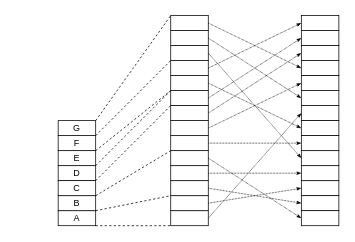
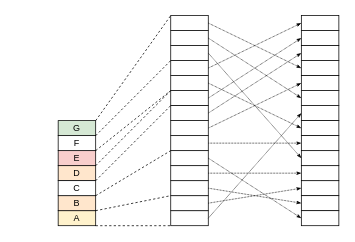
  <mxCell id="0" />
  <mxCell id="1" parent="0" />
- <mxCell id="2" value="A" style="rounded=0;whiteSpace=wrap;html=1;fontColor=#000000;strokeWidth=1;strokeColor=#000000;fillColor=#FFFFFF;fontStyle=0" parent="1" vertex="1"><mxGeometry x="77" y="280" width="50" height="20" as="geometry" /></mxCell>
- <mxCell id="3" value="B" style="rounded=0;whiteSpace=wrap;html=1;fontColor=#000000;strokeWidth=1;strokeColor=#000000;fillColor=#FFFFFF;fontStyle=0" parent="1" vertex="1"><mxGeometry x="77" y="260" width="50" height="20" as="geometry" /></mxCell>
- <mxCell id="4" value="D" style="rounded=0;whiteSpace=wrap;html=1;fontColor=#000000;strokeWidth=1;strokeColor=#000000;fillColor=#FFFFFF;fontStyle=0" parent="1" vertex="1"><mxGeometry x="77" y="220" width="50" height="20" as="geometry" /></mxCell>
- <mxCell id="5" value="E" style="rounded=0;whiteSpace=wrap;html=1;fontColor=#000000;strokeWidth=1;strokeColor=#000000;fillColor=#FFFFFF;fontStyle=0" parent="1" vertex="1"><mxGeometry x="77" y="200" width="50" height="20" as="geometry" /></mxCell>
+ <mxCell id="2" value="A" style="rounded=0;whiteSpace=wrap;html=1;fontColor=#000000;strokeWidth=1;strokeColor=#000000;fillColor=#fff2cc;fontStyle=0;" parent="1" vertex="1"><mxGeometry x="77" y="280" width="50" height="20" as="geometry" /></mxCell>
+ <mxCell id="3" value="B" style="rounded=0;whiteSpace=wrap;html=1;fontColor=#000000;strokeWidth=1;strokeColor=#000000;fillColor=#ffe6cc;fontStyle=0;" parent="1" vertex="1"><mxGeometry x="77" y="260" width="50" height="20" as="geometry" /></mxCell>
+ <mxCell id="4" value="D" style="rounded=0;whiteSpace=wrap;html=1;fontColor=#000000;strokeWidth=1;strokeColor=#000000;fillColor=#ffe6cc;fontStyle=0;" parent="1" vertex="1"><mxGeometry x="77" y="220" width="50" height="20" as="geometry" /></mxCell>
+ <mxCell id="5" value="E" style="rounded=0;whiteSpace=wrap;html=1;fontColor=#000000;strokeWidth=1;strokeColor=#000000;fillColor=#f8cecc;fontStyle=0;" parent="1" vertex="1"><mxGeometry x="77" y="200" width="50" height="20" as="geometry" /></mxCell>
  <mxCell id="6" value="" style="rounded=0;whiteSpace=wrap;html=1;" parent="1" vertex="1"><mxGeometry x="227" y="280" width="50" height="20" as="geometry" /></mxCell>
  <mxCell id="7" value="" style="rounded=0;whiteSpace=wrap;html=1;" parent="1" vertex="1"><mxGeometry x="227" y="260" width="50" height="20" as="geometry" /></mxCell>
  <mxCell id="8" value="" style="rounded=0;whiteSpace=wrap;html=1;" parent="1" vertex="1"><mxGeometry x="227" y="240" width="50" height="20" as="geometry" /></mxCell>
  <mxCell id="9" value="" style="rounded=0;whiteSpace=wrap;html=1;" parent="1" vertex="1"><mxGeometry x="227" y="220" width="50" height="20" as="geometry" /></mxCell>
  <mxCell id="10" value="" style="rounded=0;whiteSpace=wrap;html=1;" parent="1" vertex="1"><mxGeometry x="227" y="200" width="50" height="20" as="geometry" /></mxCell>
  <mxCell id="11" value="" style="rounded=0;whiteSpace=wrap;html=1;" parent="1" vertex="1"><mxGeometry x="227" y="120" width="50" height="20" as="geometry" /></mxCell>
  <mxCell id="12" value="" style="rounded=0;whiteSpace=wrap;html=1;" parent="1" vertex="1"><mxGeometry x="227" y="100" width="50" height="20" as="geometry" /></mxCell>
  <mxCell id="13" value="" style="rounded=0;whiteSpace=wrap;html=1;" parent="1" vertex="1"><mxGeometry x="227" y="80" width="50" height="20" as="geometry" /></mxCell>
  <mxCell id="14" value="" style="rounded=0;whiteSpace=wrap;html=1;" parent="1" vertex="1"><mxGeometry x="227" y="60" width="50" height="20" as="geometry" /></mxCell>
  <mxCell id="15" value="" style="rounded=0;whiteSpace=wrap;html=1;" parent="1" vertex="1"><mxGeometry x="227" y="40" width="50" height="20" as="geometry" /></mxCell>
  <mxCell id="16" value="" style="rounded=0;whiteSpace=wrap;html=1;" parent="1" vertex="1"><mxGeometry x="227" y="20" width="50" height="20" as="geometry" /></mxCell>
  <mxCell id="17" value="F" style="rounded=0;whiteSpace=wrap;html=1;fontColor=#000000;strokeWidth=1;strokeColor=#000000;fillColor=#FFFFFF;fontStyle=0" parent="1" vertex="1"><mxGeometry x="77" y="180" width="50" height="20" as="geometry" /></mxCell>
- <mxCell id="18" value="G" style="rounded=0;whiteSpace=wrap;html=1;fontColor=#000000;strokeWidth=1;strokeColor=#000000;fillColor=#FFFFFF;fontStyle=0" parent="1" vertex="1"><mxGeometry x="77" y="160" width="50" height="20" as="geometry" /></mxCell>
+ <mxCell id="18" value="G" style="rounded=0;whiteSpace=wrap;html=1;fontColor=#000000;strokeWidth=1;strokeColor=#000000;fillColor=#d5e8d4;fontStyle=0;" parent="1" vertex="1"><mxGeometry x="77" y="160" width="50" height="20" as="geometry" /></mxCell>
  <mxCell id="19" value="" style="rounded=0;whiteSpace=wrap;html=1;" parent="1" vertex="1"><mxGeometry x="401" y="140" width="50" height="20" as="geometry" /></mxCell>
  <mxCell id="20" value="" style="rounded=0;whiteSpace=wrap;html=1;" parent="1" vertex="1"><mxGeometry x="401" y="240" width="50" height="20" as="geometry" /></mxCell>
  <mxCell id="21" value="" style="rounded=0;whiteSpace=wrap;html=1;" parent="1" vertex="1"><mxGeometry x="401" y="260" width="50" height="20" as="geometry" /></mxCell>
  <mxCell id="22" value="" style="rounded=0;whiteSpace=wrap;html=1;" parent="1" vertex="1"><mxGeometry x="401" y="220" width="50" height="20" as="geometry" /></mxCell>
  <mxCell id="23" value="" style="rounded=0;whiteSpace=wrap;html=1;" parent="1" vertex="1"><mxGeometry x="401" y="280" width="50" height="20" as="geometry" /></mxCell>
  <mxCell id="24" value="" style="rounded=0;whiteSpace=wrap;html=1;" parent="1" vertex="1"><mxGeometry x="401" y="40" width="50" height="20" as="geometry" /></mxCell>
  <mxCell id="25" value="" style="rounded=0;whiteSpace=wrap;html=1;" parent="1" vertex="1"><mxGeometry x="401" y="160" width="50" height="20" as="geometry" /></mxCell>
  <mxCell id="26" value="" style="rounded=0;whiteSpace=wrap;html=1;" parent="1" vertex="1"><mxGeometry x="401" y="20" width="50" height="20" as="geometry" /></mxCell>
  <mxCell id="27" value="" style="rounded=0;whiteSpace=wrap;html=1;" parent="1" vertex="1"><mxGeometry x="401" y="200" width="50" height="20" as="geometry" /></mxCell>
  <mxCell id="28" value="" style="rounded=0;whiteSpace=wrap;html=1;" parent="1" vertex="1"><mxGeometry x="401" y="120" width="50" height="20" as="geometry" /></mxCell>
  <mxCell id="29" value="" style="rounded=0;whiteSpace=wrap;html=1;" parent="1" vertex="1"><mxGeometry x="401" y="80" width="50" height="20" as="geometry" /></mxCell>
  <mxCell id="30" value="" style="endArrow=none;dashed=1;html=1;rounded=0;exitX=1;exitY=1;exitDx=0;exitDy=0;entryX=0;entryY=1;entryDx=0;entryDy=0;" parent="1" edge="1"><mxGeometry width="50" height="50" relative="1" as="geometry"><mxPoint x="127" y="300" as="sourcePoint" /><mxPoint x="227" y="300" as="targetPoint" /></mxGeometry></mxCell>
  <mxCell id="31" value="" style="endArrow=none;dashed=1;html=1;rounded=0;exitX=1;exitY=1;exitDx=0;exitDy=0;entryX=0;entryY=0;entryDx=0;entryDy=0;" parent="1" target="7" edge="1"><mxGeometry width="50" height="50" relative="1" as="geometry"><mxPoint x="127" y="280" as="sourcePoint" /><mxPoint x="227" y="280" as="targetPoint" /></mxGeometry></mxCell>
  <mxCell id="32" value="" style="endArrow=none;dashed=1;html=1;rounded=0;exitX=1;exitY=1;exitDx=0;exitDy=0;entryX=0;entryY=0;entryDx=0;entryDy=0;strokeWidth=1;strokeColor=#000000;" parent="1" target="10" edge="1"><mxGeometry width="50" height="50" relative="1" as="geometry"><mxPoint x="127" y="260" as="sourcePoint" /><mxPoint x="227" y="260" as="targetPoint" /></mxGeometry></mxCell>
  <mxCell id="33" value="" style="endArrow=none;dashed=1;html=1;rounded=0;exitX=1;exitY=1;exitDx=0;exitDy=0;entryX=0;entryY=0;entryDx=0;entryDy=0;strokeWidth=1;strokeColor=#000000;" parent="1" target="57" edge="1"><mxGeometry width="50" height="50" relative="1" as="geometry"><mxPoint x="127" y="240" as="sourcePoint" /><mxPoint x="227" y="240" as="targetPoint" /></mxGeometry></mxCell>
  <mxCell id="34" value="" style="endArrow=none;dashed=1;html=1;rounded=0;exitX=1;exitY=1;exitDx=0;exitDy=0;entryX=0;entryY=0;entryDx=0;entryDy=0;" parent="1" target="11" edge="1"><mxGeometry width="50" height="50" relative="1" as="geometry"><mxPoint x="127" y="220" as="sourcePoint" /><mxPoint x="227" y="220" as="targetPoint" /></mxGeometry></mxCell>
  <mxCell id="35" value="" style="endArrow=none;dashed=1;html=1;rounded=0;exitX=1;exitY=1;exitDx=0;exitDy=0;entryX=0;entryY=1;entryDx=0;entryDy=0;" parent="1" target="12" edge="1"><mxGeometry width="50" height="50" relative="1" as="geometry"><mxPoint x="127" y="200" as="sourcePoint" /><mxPoint x="227" y="200" as="targetPoint" /></mxGeometry></mxCell>
  <mxCell id="36" value="" style="endArrow=none;dashed=1;html=1;rounded=0;exitX=1;exitY=1;exitDx=0;exitDy=0;entryX=0;entryY=1;entryDx=0;entryDy=0;" parent="1" target="14" edge="1"><mxGeometry width="50" height="50" relative="1" as="geometry"><mxPoint x="127" y="180" as="sourcePoint" /><mxPoint x="227" y="180" as="targetPoint" /></mxGeometry></mxCell>
  <mxCell id="37" value="" style="endArrow=none;dashed=1;html=1;rounded=0;exitX=1;exitY=1;exitDx=0;exitDy=0;entryX=0;entryY=0;entryDx=0;entryDy=0;" parent="1" target="16" edge="1"><mxGeometry width="50" height="50" relative="1" as="geometry"><mxPoint x="127" y="160" as="sourcePoint" /><mxPoint x="227" y="160" as="targetPoint" /></mxGeometry></mxCell>
  <mxCell id="38" value="" style="endArrow=classicThin;html=1;rounded=0;exitX=1;exitY=0.5;exitDx=0;exitDy=0;entryX=0;entryY=0.5;entryDx=0;entryDy=0;endFill=1;endSize=4;dashed=1;dashPattern=1 1;" parent="1" source="6" target="19" edge="1"><mxGeometry width="50" height="50" relative="1" as="geometry"><mxPoint x="307" y="260" as="sourcePoint" /><mxPoint x="357" y="210" as="targetPoint" /></mxGeometry></mxCell>
  <mxCell id="39" value="" style="endArrow=classicThin;html=1;rounded=0;exitX=1;exitY=0.5;exitDx=0;exitDy=0;entryX=0;entryY=0.5;entryDx=0;entryDy=0;endFill=1;endSize=4;dashed=1;dashPattern=1 1;" parent="1" source="7" target="20" edge="1"><mxGeometry width="50" height="50" relative="1" as="geometry"><mxPoint x="307" y="260" as="sourcePoint" /><mxPoint x="357" y="210" as="targetPoint" /></mxGeometry></mxCell>
  <mxCell id="40" value="" style="endArrow=classicThin;html=1;rounded=0;exitX=1;exitY=0.5;exitDx=0;exitDy=0;entryX=0;entryY=0.5;entryDx=0;entryDy=0;endFill=1;endSize=4;dashed=1;dashPattern=1 1;" parent="1" source="8" target="21" edge="1"><mxGeometry width="50" height="50" relative="1" as="geometry"><mxPoint x="337" y="220" as="sourcePoint" /><mxPoint x="387" y="170" as="targetPoint" /></mxGeometry></mxCell>
  <mxCell id="41" value="" style="endArrow=classicThin;html=1;rounded=0;exitX=1;exitY=0.5;exitDx=0;exitDy=0;entryX=0;entryY=0.5;entryDx=0;entryDy=0;endFill=1;endSize=4;dashed=1;dashPattern=1 1;" parent="1" source="9" target="22" edge="1"><mxGeometry width="50" height="50" relative="1" as="geometry"><mxPoint x="317" y="230" as="sourcePoint" /><mxPoint x="367" y="180" as="targetPoint" /></mxGeometry></mxCell>
  <mxCell id="42" value="" style="endArrow=classicThin;html=1;rounded=0;exitX=1;exitY=0.5;exitDx=0;exitDy=0;entryX=0;entryY=0.5;entryDx=0;entryDy=0;endFill=1;endSize=4;dashed=1;dashPattern=1 1;" parent="1" source="10" target="23" edge="1"><mxGeometry width="50" height="50" relative="1" as="geometry"><mxPoint x="317" y="170" as="sourcePoint" /><mxPoint x="367" y="120" as="targetPoint" /></mxGeometry></mxCell>
  <mxCell id="43" value="" style="endArrow=classicThin;html=1;rounded=0;exitX=1;exitY=0.5;exitDx=0;exitDy=0;entryX=0;entryY=0.5;entryDx=0;entryDy=0;endFill=1;endSize=4;dashed=1;dashPattern=1 1;strokeWidth=1;strokeColor=#000000;" parent="1" source="55" target="58" edge="1"><mxGeometry width="50" height="50" relative="1" as="geometry"><mxPoint x="317" y="110" as="sourcePoint" /><mxPoint x="367" y="60" as="targetPoint" /></mxGeometry></mxCell>
  <mxCell id="44" value="" style="endArrow=classicThin;html=1;rounded=0;exitX=1;exitY=0.5;exitDx=0;exitDy=0;entryX=0;entryY=0.5;entryDx=0;entryDy=0;endFill=1;endSize=4;dashed=1;dashPattern=1 1;strokeWidth=1;strokeColor=#000000;" parent="1" source="56" target="59" edge="1"><mxGeometry width="50" height="50" relative="1" as="geometry"><mxPoint x="317" y="60" as="sourcePoint" /><mxPoint x="367" y="10" as="targetPoint" /></mxGeometry></mxCell>
  <mxCell id="45" value="" style="endArrow=classicThin;html=1;rounded=0;exitX=1;exitY=0.5;exitDx=0;exitDy=0;entryX=0;entryY=0.5;entryDx=0;entryDy=0;endFill=1;endSize=4;dashed=1;dashPattern=1 1;strokeWidth=1;strokeColor=#000000;" parent="1" source="57" target="60" edge="1"><mxGeometry width="50" height="50" relative="1" as="geometry"><mxPoint x="317" y="150" as="sourcePoint" /><mxPoint x="367" y="100" as="targetPoint" /></mxGeometry></mxCell>
  <mxCell id="46" value="" style="endArrow=classicThin;html=1;rounded=0;exitX=1;exitY=0.5;exitDx=0;exitDy=0;entryX=0;entryY=0.5;entryDx=0;entryDy=0;endFill=1;endSize=4;dashed=1;dashPattern=1 1;" parent="1" source="11" target="24" edge="1"><mxGeometry width="50" height="50" relative="1" as="geometry"><mxPoint x="327" y="120" as="sourcePoint" /><mxPoint x="377" y="70" as="targetPoint" /></mxGeometry></mxCell>
  <mxCell id="47" value="" style="endArrow=classicThin;html=1;rounded=0;exitX=1;exitY=0.5;exitDx=0;exitDy=0;entryX=0;entryY=0.5;entryDx=0;entryDy=0;endFill=1;endSize=4;dashed=1;dashPattern=1 1;" parent="1" source="12" target="25" edge="1"><mxGeometry width="50" height="50" relative="1" as="geometry"><mxPoint x="327" y="100" as="sourcePoint" /><mxPoint x="377" y="50" as="targetPoint" /></mxGeometry></mxCell>
  <mxCell id="48" value="" style="endArrow=classicThin;html=1;rounded=0;exitX=1;exitY=0.5;exitDx=0;exitDy=0;entryX=0;entryY=0.5;entryDx=0;entryDy=0;endFill=1;endSize=4;dashed=1;dashPattern=1 1;" parent="1" source="13" target="26" edge="1"><mxGeometry width="50" height="50" relative="1" as="geometry"><mxPoint x="327" y="80" as="sourcePoint" /><mxPoint x="377" y="30" as="targetPoint" /></mxGeometry></mxCell>
  <mxCell id="49" value="" style="endArrow=classicThin;html=1;rounded=0;exitX=1;exitY=0.5;exitDx=0;exitDy=0;entryX=0;entryY=0.5;entryDx=0;entryDy=0;endFill=1;endSize=4;dashed=1;dashPattern=1 1;" parent="1" source="14" target="27" edge="1"><mxGeometry width="50" height="50" relative="1" as="geometry"><mxPoint x="327" y="50" as="sourcePoint" /><mxPoint x="377" y="0" as="targetPoint" /></mxGeometry></mxCell>
  <mxCell id="50" value="" style="endArrow=classicThin;html=1;rounded=0;exitX=1;exitY=0.5;exitDx=0;exitDy=0;entryX=0;entryY=0.5;entryDx=0;entryDy=0;endFill=1;endSize=4;dashed=1;dashPattern=1 1;" parent="1" source="15" target="28" edge="1"><mxGeometry width="50" height="50" relative="1" as="geometry"><mxPoint x="317" y="50" as="sourcePoint" /><mxPoint x="367" y="0" as="targetPoint" /></mxGeometry></mxCell>
  <mxCell id="51" value="" style="endArrow=classicThin;html=1;rounded=0;exitX=1;exitY=0.5;exitDx=0;exitDy=0;entryX=0;entryY=0.5;entryDx=0;entryDy=0;endFill=1;endSize=4;dashed=1;dashPattern=1 1;" parent="1" source="16" target="29" edge="1"><mxGeometry width="50" height="50" relative="1" as="geometry"><mxPoint x="307" y="30" as="sourcePoint" /><mxPoint x="357" y="-20" as="targetPoint" /></mxGeometry></mxCell>
  <mxCell id="52" value="" style="shape=flexArrow;endArrow=classic;html=1;rounded=0;strokeColor=#FFFFFF;strokeWidth=2;fontColor=#FFFFFF;" parent="1" edge="1"><mxGeometry width="50" height="50" relative="1" as="geometry"><mxPoint x="42" y="250" as="sourcePoint" /><mxPoint x="72" y="250" as="targetPoint" /></mxGeometry></mxCell>
  <mxCell id="53" value="C" style="text;html=1;strokeColor=#FFFFFF;fillColor=none;align=center;verticalAlign=middle;whiteSpace=wrap;rounded=0;fontColor=#FFFFFF;fontStyle=1;fontSize=24;" parent="1" vertex="1"><mxGeometry x="20" y="236" width="20" height="30" as="geometry" /></mxCell>
  <mxCell id="54" value="C" style="rounded=0;whiteSpace=wrap;html=1;fontStyle=0;fontColor=#000000;strokeColor=#000000;strokeWidth=1;fillColor=#FFFFFF;" parent="1" vertex="1"><mxGeometry x="77" y="240" width="50" height="20" as="geometry" /></mxCell>
  <mxCell id="55" value="" style="rounded=0;whiteSpace=wrap;html=1;strokeColor=#000000;strokeWidth=1;fontStyle=0;fontColor=#000000;fillColor=#FFFFFF;" parent="1" vertex="1"><mxGeometry x="227" y="180" width="50" height="20" as="geometry" /></mxCell>
  <mxCell id="56" value="" style="rounded=0;whiteSpace=wrap;html=1;strokeColor=#000000;strokeWidth=1;fontStyle=0;fontColor=#000000;fillColor=#FFFFFF;" parent="1" vertex="1"><mxGeometry x="227" y="160" width="50" height="20" as="geometry" /></mxCell>
  <mxCell id="57" value="" style="rounded=0;whiteSpace=wrap;html=1;strokeColor=#000000;strokeWidth=1;fontStyle=0;fontColor=#000000;fillColor=#FFFFFF;" parent="1" vertex="1"><mxGeometry x="227" y="140" width="50" height="20" as="geometry" /></mxCell>
  <mxCell id="58" value="" style="rounded=0;whiteSpace=wrap;html=1;strokeColor=#000000;strokeWidth=1;fontStyle=0;fontColor=#000000;fillColor=#FFFFFF;" parent="1" vertex="1"><mxGeometry x="401" y="180" width="50" height="20" as="geometry" /></mxCell>
  <mxCell id="59" value="" style="rounded=0;whiteSpace=wrap;html=1;strokeColor=#000000;strokeWidth=1;fontStyle=0;fontColor=#000000;fillColor=#FFFFFF;" parent="1" vertex="1"><mxGeometry x="401" y="100" width="50" height="20" as="geometry" /></mxCell>
  <mxCell id="60" value="" style="rounded=0;whiteSpace=wrap;html=1;strokeColor=#000000;strokeWidth=1;fontStyle=0;fontColor=#000000;fillColor=#FFFFFF;" parent="1" vertex="1"><mxGeometry x="401" y="60" width="50" height="20" as="geometry" /></mxCell>
